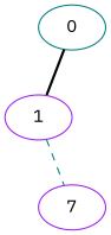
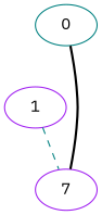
  graph {
    fontname="IBM Plex Sans"
    node [color=purple fillcolor=white fontname="IBM Plex Sans"]
    edge [fontname="IBM Plex Sans"]
    0 [color=teal]
    1
    n3 [label=7]
-   0 -- 1 [color=black style=bold]
+   0 -- n3 [color=black style=bold]
    1 -- n3 [color=teal style=dashed]
  }
